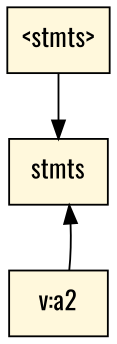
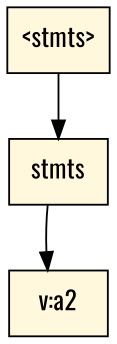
  digraph {
    fontname=Oswald
    node [fillcolor=cornsilk fontname=Oswald shape=box style=filled]
    edge [fontname=Oswald]
    n1 [label="<stmts>"]
    n2 [label=stmts]
    n3 [label="v:a2"]
    n1 -> n2
-   n3 -> n2
+   n2 -> n3
  }
